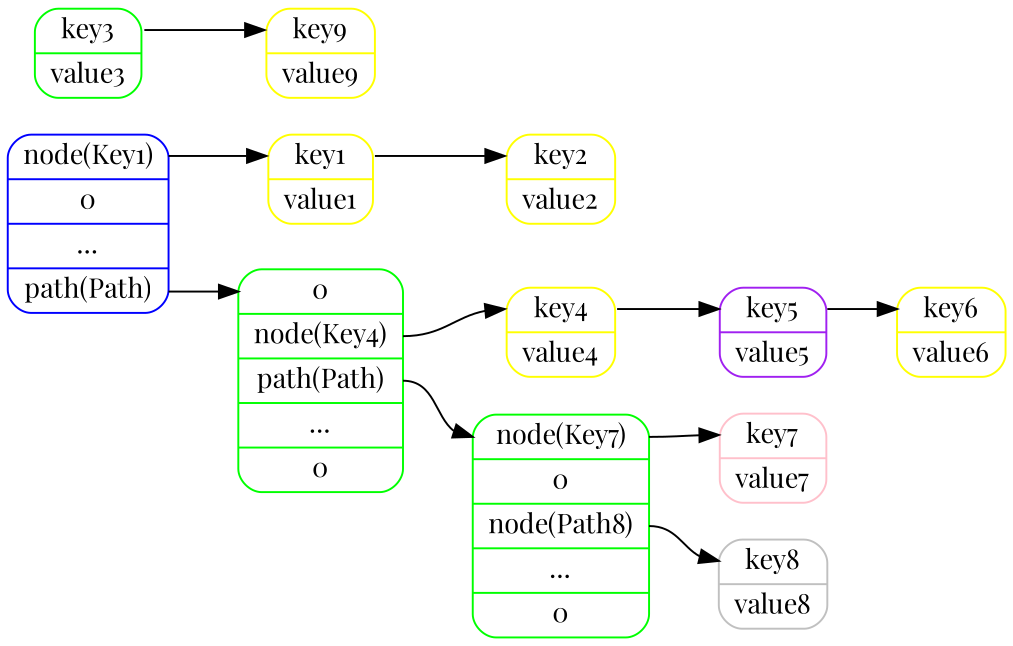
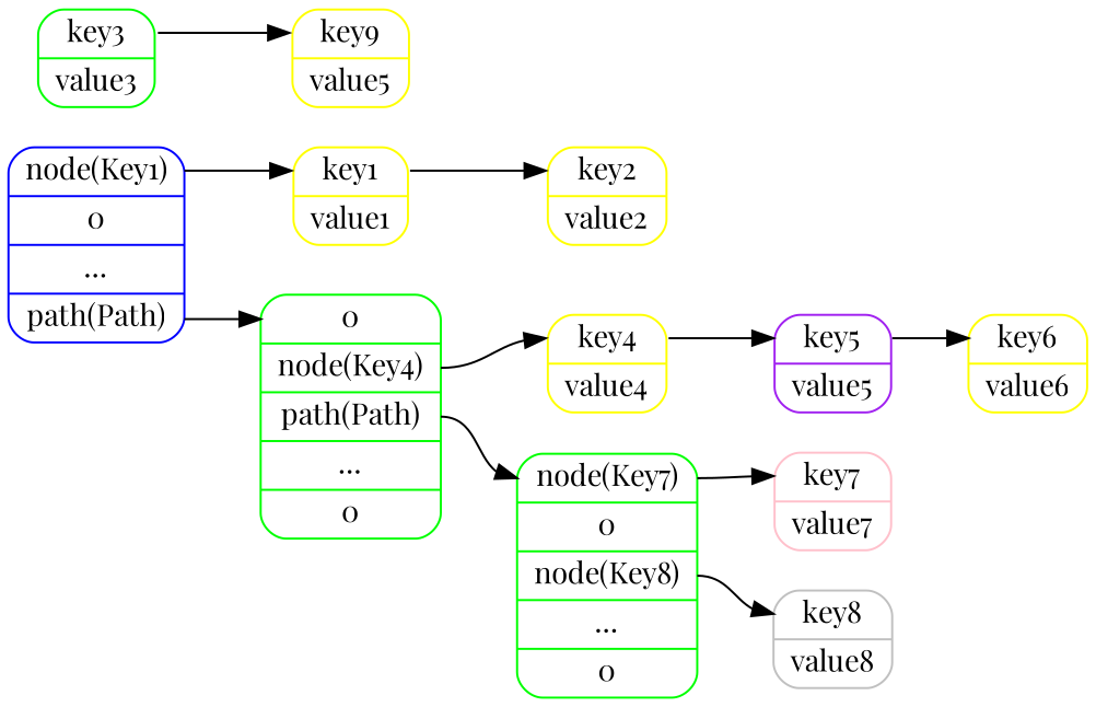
  digraph {
    fontname="Playfair Display"
    rankdir=LR
    node [color=yellow fontname="Playfair Display" shape=Mrecord]
    edge [fontname="Playfair Display" headport=f0 tailport=f0]
    n1 [color=blue label="<f0> node(Key1)|<f1> 0|<f2> ...|<f3> path(Path)"]
    n2 [label="<f0> key1|<f1> value1"]
    n3 [color=green label="<f0> 0|<f1> node(Key4)|<f2> path(Path)|<f3> ...|<f4> 0"]
    n4 [label="<f0> key2|<f1> value2"]
-   n5 [color=green label="<f0> node(Key7)|<f1> 0|<f2> node(Path8)|<f3> ...|<f4> 0"]
+   n5 [color=green label="<f0> node(Key7)|<f1> 0|<f2> node(Key8)|<f3> ...|<f4> 0"]
    n6 [label="<f0> key4|<f1> value4"]
    n7 [color=green label="<f0> key3|<f1> value3"]
-   n8 [label="<f0> key9|<f1> value9"]
+   n8 [label="<f0> key9|<f1> value5"]
    n9 [color=pink label="<f0> key7|<f1> value7"]
    n10 [color=grey label="<f0> key8|<f1> value8"]
    n11 [color=purple label="<f0> key5|<f1> value5"]
    n12 [label="<f0> key6|<f1> value6"]
    n1 -> n2
    n1 -> n3 [tailport=f3]
    n2 -> n4
    n3 -> n5 [tailport=f2]
    n3 -> n6 [tailport=f1]
    n5 -> n9
    n5 -> n10 [tailport=f2]
    n6 -> n11
    n7 -> n8
    n11 -> n12
  }
